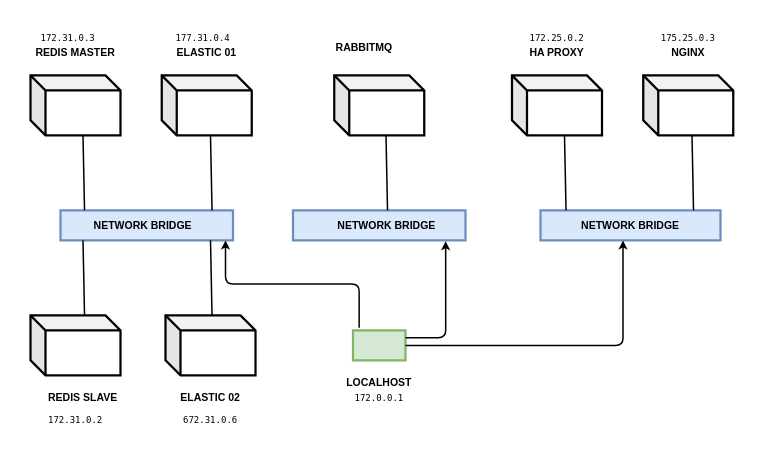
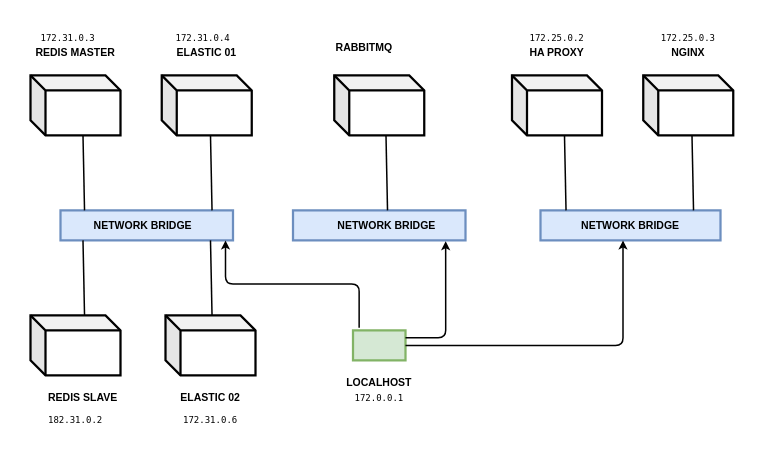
  <mxCell id="0" />
  <mxCell id="1" parent="0" />
  <mxCell id="2" value="" style="rounded=0;whiteSpace=wrap;html=1;strokeWidth=3;fillColor=#dae8fc;strokeColor=#6c8ebf;" vertex="1" parent="1"><mxGeometry x="80" y="280" width="230" height="40" as="geometry" /></mxCell>
  <mxCell id="3" value="&lt;b&gt;&lt;font style=&quot;font-size: 14px&quot;&gt;NETWORK BRIDGE&lt;/font&gt;&lt;/b&gt;" style="rounded=0;whiteSpace=wrap;html=1;strokeWidth=3;opacity=0;" vertex="1" parent="1"><mxGeometry x="120" y="270" width="140" height="60" as="geometry" /></mxCell>
  <mxCell id="4" value="&lt;b&gt;&lt;font style=&quot;font-size: 14px&quot;&gt;REDIS MASTER&lt;/font&gt;&lt;/b&gt;" style="rounded=0;whiteSpace=wrap;html=1;strokeWidth=3;opacity=0;" vertex="1" parent="1"><mxGeometry x="30" y="40" width="140" height="60" as="geometry" /></mxCell>
  <mxCell id="5" value="" style="shape=cube;whiteSpace=wrap;html=1;boundedLbl=1;backgroundOutline=1;darkOpacity=0.05;darkOpacity2=0.1;strokeWidth=3;" vertex="1" parent="1"><mxGeometry x="40" y="100" width="120" height="80" as="geometry" /></mxCell>
  <mxCell id="6" value="" style="shape=cube;whiteSpace=wrap;html=1;boundedLbl=1;backgroundOutline=1;darkOpacity=0.05;darkOpacity2=0.1;strokeWidth=3;" vertex="1" parent="1"><mxGeometry x="215" y="100" width="120" height="80" as="geometry" /></mxCell>
  <mxCell id="7" value="" style="shape=cube;whiteSpace=wrap;html=1;boundedLbl=1;backgroundOutline=1;darkOpacity=0.05;darkOpacity2=0.1;strokeWidth=3;" vertex="1" parent="1"><mxGeometry x="445" y="100" width="120" height="80" as="geometry" /></mxCell>
  <mxCell id="8" value="" style="endArrow=none;html=1;strokeWidth=2;exitX=0.063;exitY=-0.025;exitDx=0;exitDy=0;exitPerimeter=0;" edge="1" parent="1"><mxGeometry width="50" height="50" relative="1" as="geometry"><mxPoint x="282.05" y="280" as="sourcePoint" /><mxPoint x="280" y="180" as="targetPoint" /></mxGeometry></mxCell>
  <mxCell id="9" value="" style="endArrow=none;html=1;strokeWidth=2;exitX=0.063;exitY=-0.025;exitDx=0;exitDy=0;exitPerimeter=0;" edge="1" parent="1"><mxGeometry width="50" height="50" relative="1" as="geometry"><mxPoint x="112.05" y="280" as="sourcePoint" /><mxPoint x="110" y="180" as="targetPoint" /></mxGeometry></mxCell>
  <mxCell id="10" value="&lt;b&gt;&lt;font style=&quot;font-size: 14px&quot;&gt;ELASTIC 01&lt;/font&gt;&lt;/b&gt;" style="rounded=0;whiteSpace=wrap;html=1;strokeWidth=3;opacity=0;" vertex="1" parent="1"><mxGeometry x="205" y="40" width="140" height="60" as="geometry" /></mxCell>
  <mxCell id="11" value="&lt;b&gt;&lt;font style=&quot;font-size: 14px&quot;&gt;RABBITMQ&lt;/font&gt;&lt;/b&gt;" style="rounded=0;whiteSpace=wrap;html=1;strokeWidth=3;opacity=0;" vertex="1" parent="1"><mxGeometry x="435" y="40" width="100" height="45" as="geometry" /></mxCell>
  <mxCell id="12" value="" style="shape=cube;whiteSpace=wrap;html=1;boundedLbl=1;backgroundOutline=1;darkOpacity=0.05;darkOpacity2=0.1;strokeWidth=3;" vertex="1" parent="1"><mxGeometry x="40" y="420" width="120" height="80" as="geometry" /></mxCell>
  <mxCell id="13" value="" style="shape=cube;whiteSpace=wrap;html=1;boundedLbl=1;backgroundOutline=1;darkOpacity=0.05;darkOpacity2=0.1;strokeWidth=3;" vertex="1" parent="1"><mxGeometry x="220" y="420" width="120" height="80" as="geometry" /></mxCell>
  <mxCell id="14" value="" style="endArrow=none;html=1;strokeWidth=2;exitX=0.063;exitY=-0.025;exitDx=0;exitDy=0;exitPerimeter=0;" edge="1" parent="1"><mxGeometry width="50" height="50" relative="1" as="geometry"><mxPoint x="112.05" y="420" as="sourcePoint" /><mxPoint x="110" y="320" as="targetPoint" /></mxGeometry></mxCell>
  <mxCell id="15" value="" style="endArrow=none;html=1;strokeWidth=2;exitX=0.063;exitY=-0.025;exitDx=0;exitDy=0;exitPerimeter=0;" edge="1" parent="1"><mxGeometry width="50" height="50" relative="1" as="geometry"><mxPoint x="282.05" y="420" as="sourcePoint" /><mxPoint x="280" y="320" as="targetPoint" /></mxGeometry></mxCell>
  <mxCell id="16" value="&lt;b&gt;&lt;font style=&quot;font-size: 14px&quot;&gt;REDIS SLAVE&lt;/font&gt;&lt;/b&gt;" style="rounded=0;whiteSpace=wrap;html=1;strokeWidth=3;opacity=0;" vertex="1" parent="1"><mxGeometry x="40" y="500" width="140" height="60" as="geometry" /></mxCell>
  <mxCell id="17" value="&lt;b&gt;&lt;font style=&quot;font-size: 14px&quot;&gt;ELASTIC 02&lt;/font&gt;&lt;/b&gt;" style="rounded=0;whiteSpace=wrap;html=1;strokeWidth=3;opacity=0;" vertex="1" parent="1"><mxGeometry x="210" y="500" width="140" height="60" as="geometry" /></mxCell>
- <mxCell id="18" value="&lt;code&gt;177.31.0.4&lt;/code&gt;" style="rounded=0;whiteSpace=wrap;html=1;strokeWidth=3;opacity=0;" vertex="1" parent="1"><mxGeometry x="200" width="140" height="60" as="geometry" y="20" /></mxCell>
- <mxCell id="19" value="&lt;code&gt;672.31.0.6&lt;/code&gt;" style="rounded=0;whiteSpace=wrap;html=1;strokeWidth=3;opacity=0;" vertex="1" parent="1"><mxGeometry x="210" y="530" width="140" height="60" as="geometry" /></mxCell>
+ <mxCell id="18" value="&lt;code&gt;172.31.0.4&lt;/code&gt;" style="rounded=0;whiteSpace=wrap;html=1;strokeWidth=3;opacity=0;" vertex="1" parent="1"><mxGeometry x="200" width="140" height="60" as="geometry" y="20" /></mxCell>
+ <mxCell id="19" value="&lt;code&gt;172.31.0.6&lt;/code&gt;" style="rounded=0;whiteSpace=wrap;html=1;strokeWidth=3;opacity=0;" vertex="1" parent="1"><mxGeometry x="210" y="530" width="140" height="60" as="geometry" /></mxCell>
  <mxCell id="20" value="&lt;code&gt;172.31.0.3&lt;/code&gt;" style="rounded=0;whiteSpace=wrap;html=1;strokeWidth=3;opacity=0;" vertex="1" parent="1"><mxGeometry x="20" width="140" height="60" as="geometry" y="20" /></mxCell>
- <mxCell id="21" value="&lt;code&gt;172.31.0.2&lt;/code&gt;" style="rounded=0;whiteSpace=wrap;html=1;strokeWidth=3;opacity=0;" vertex="1" parent="1"><mxGeometry x="30" y="530" width="140" height="60" as="geometry" /></mxCell>
+ <mxCell id="21" value="&lt;code&gt;182.31.0.2&lt;/code&gt;" style="rounded=0;whiteSpace=wrap;html=1;strokeWidth=3;opacity=0;" vertex="1" parent="1"><mxGeometry x="30" y="530" width="140" height="60" as="geometry" /></mxCell>
  <mxCell id="22" value="" style="rounded=0;whiteSpace=wrap;html=1;strokeWidth=3;fillColor=#dae8fc;strokeColor=#6c8ebf;" vertex="1" parent="1"><mxGeometry x="720" y="280" width="240" height="40" as="geometry" /></mxCell>
  <mxCell id="23" value="&lt;b&gt;&lt;font style=&quot;font-size: 14px&quot;&gt;NETWORK BRIDGE&lt;/font&gt;&lt;/b&gt;" style="rounded=0;whiteSpace=wrap;html=1;strokeWidth=3;opacity=0;" vertex="1" parent="1"><mxGeometry x="770" y="270" width="140" height="60" as="geometry" /></mxCell>
  <mxCell id="24" value="&lt;b&gt;&lt;font style=&quot;font-size: 14px&quot;&gt;HA PROXY&lt;/font&gt;&lt;/b&gt;" style="rounded=0;whiteSpace=wrap;html=1;strokeWidth=3;opacity=0;" vertex="1" parent="1"><mxGeometry x="672" y="40" width="140" height="60" as="geometry" /></mxCell>
  <mxCell id="25" value="" style="shape=cube;whiteSpace=wrap;html=1;boundedLbl=1;backgroundOutline=1;darkOpacity=0.05;darkOpacity2=0.1;strokeWidth=3;" vertex="1" parent="1"><mxGeometry x="682" y="100" width="120" height="80" as="geometry" /></mxCell>
  <mxCell id="26" value="" style="shape=cube;whiteSpace=wrap;html=1;boundedLbl=1;backgroundOutline=1;darkOpacity=0.05;darkOpacity2=0.1;strokeWidth=3;" vertex="1" parent="1"><mxGeometry x="857" y="100" width="120" height="80" as="geometry" /></mxCell>
  <mxCell id="27" value="" style="endArrow=none;html=1;strokeWidth=2;exitX=0.063;exitY=-0.025;exitDx=0;exitDy=0;exitPerimeter=0;" edge="1" parent="1"><mxGeometry width="50" height="50" relative="1" as="geometry"><mxPoint x="924.05" y="280" as="sourcePoint" /><mxPoint x="922" y="180" as="targetPoint" /></mxGeometry></mxCell>
  <mxCell id="28" value="" style="endArrow=none;html=1;strokeWidth=2;exitX=0.063;exitY=-0.025;exitDx=0;exitDy=0;exitPerimeter=0;" edge="1" parent="1"><mxGeometry width="50" height="50" relative="1" as="geometry"><mxPoint x="754.05" y="280" as="sourcePoint" /><mxPoint x="752" y="180" as="targetPoint" /></mxGeometry></mxCell>
  <mxCell id="29" value="&lt;b&gt;&lt;font style=&quot;font-size: 14px&quot;&gt;NGINX&lt;/font&gt;&lt;/b&gt;" style="rounded=0;whiteSpace=wrap;html=1;strokeWidth=3;opacity=0;" vertex="1" parent="1"><mxGeometry x="847" y="40" width="140" height="60" as="geometry" /></mxCell>
- <mxCell id="30" value="&lt;code&gt;175.25.0.3&lt;/code&gt;" style="rounded=0;whiteSpace=wrap;html=1;strokeWidth=3;opacity=0;" vertex="1" parent="1"><mxGeometry x="847" width="140" height="60" as="geometry" y="20" /></mxCell>
+ <mxCell id="30" value="&lt;code&gt;172.25.0.3&lt;/code&gt;" style="rounded=0;whiteSpace=wrap;html=1;strokeWidth=3;opacity=0;" vertex="1" parent="1"><mxGeometry x="847" width="140" height="60" as="geometry" y="20" /></mxCell>
  <mxCell id="31" value="&lt;code&gt;172.25.0.2&lt;/code&gt;" style="rounded=0;whiteSpace=wrap;html=1;strokeWidth=3;opacity=0;" vertex="1" parent="1"><mxGeometry x="672" width="140" height="60" as="geometry" y="20" /></mxCell>
  <mxCell id="32" value="" style="rounded=0;whiteSpace=wrap;html=1;strokeWidth=3;fillColor=#dae8fc;strokeColor=#6c8ebf;" vertex="1" parent="1"><mxGeometry x="390" y="280" width="230" height="40" as="geometry" /></mxCell>
  <mxCell id="33" value="&lt;b&gt;&lt;font style=&quot;font-size: 14px&quot;&gt;NETWORK BRIDGE&lt;/font&gt;&lt;/b&gt;" style="rounded=0;whiteSpace=wrap;html=1;strokeWidth=3;opacity=0;" vertex="1" parent="1"><mxGeometry x="445" y="270" width="140" height="60" as="geometry" /></mxCell>
  <mxCell id="34" value="" style="rounded=0;whiteSpace=wrap;html=1;strokeWidth=3;fillColor=#d5e8d4;strokeColor=#82b366;" vertex="1" parent="1"><mxGeometry x="470" y="440" width="70" height="40" as="geometry" /></mxCell>
  <mxCell id="35" value="" style="edgeStyle=elbowEdgeStyle;elbow=vertical;endArrow=classic;html=1;strokeWidth=2;exitX=0.117;exitY=-0.09;exitDx=0;exitDy=0;exitPerimeter=0;" edge="1" parent="1" source="34"><mxGeometry width="50" height="50" relative="1" as="geometry"><mxPoint x="460" y="460" as="sourcePoint" /><mxPoint x="300" y="320" as="targetPoint" /></mxGeometry></mxCell>
  <mxCell id="36" value="" style="edgeStyle=segmentEdgeStyle;endArrow=classic;html=1;strokeWidth=2;exitX=1;exitY=0.5;exitDx=0;exitDy=0;" edge="1" parent="1" source="34"><mxGeometry width="50" height="50" relative="1" as="geometry"><mxPoint x="780" y="370" as="sourcePoint" /><mxPoint x="830" y="320" as="targetPoint" /><Array as="points"><mxPoint x="830" y="460" /></Array></mxGeometry></mxCell>
  <mxCell id="37" value="" style="edgeStyle=segmentEdgeStyle;endArrow=classic;html=1;strokeWidth=2;entryX=0.885;entryY=1.028;entryDx=0;entryDy=0;entryPerimeter=0;" edge="1" parent="1" target="32"><mxGeometry width="50" height="50" relative="1" as="geometry"><mxPoint x="540" y="449.94" as="sourcePoint" /><mxPoint x="594" y="340" as="targetPoint" /><Array as="points"><mxPoint x="594" y="450" /></Array></mxGeometry></mxCell>
  <mxCell id="38" value="" style="endArrow=none;html=1;strokeWidth=2;exitX=0.063;exitY=-0.025;exitDx=0;exitDy=0;exitPerimeter=0;" edge="1" parent="1"><mxGeometry width="50" height="50" relative="1" as="geometry"><mxPoint x="516.03" y="280" as="sourcePoint" /><mxPoint x="513.98" y="180" as="targetPoint" /></mxGeometry></mxCell>
  <mxCell id="39" value="&lt;b&gt;&lt;font style=&quot;font-size: 14px&quot;&gt;LOCALHOST&lt;/font&gt;&lt;/b&gt;" style="rounded=0;whiteSpace=wrap;html=1;strokeWidth=3;opacity=0;" vertex="1" parent="1"><mxGeometry x="435" y="480" width="140" height="60" as="geometry" /></mxCell>
  <mxCell id="40" value="&lt;code&gt;172.0.0.1&lt;/code&gt;" style="rounded=0;whiteSpace=wrap;html=1;strokeWidth=3;opacity=0;" vertex="1" parent="1"><mxGeometry x="435" y="500" width="140" height="60" as="geometry" /></mxCell>
